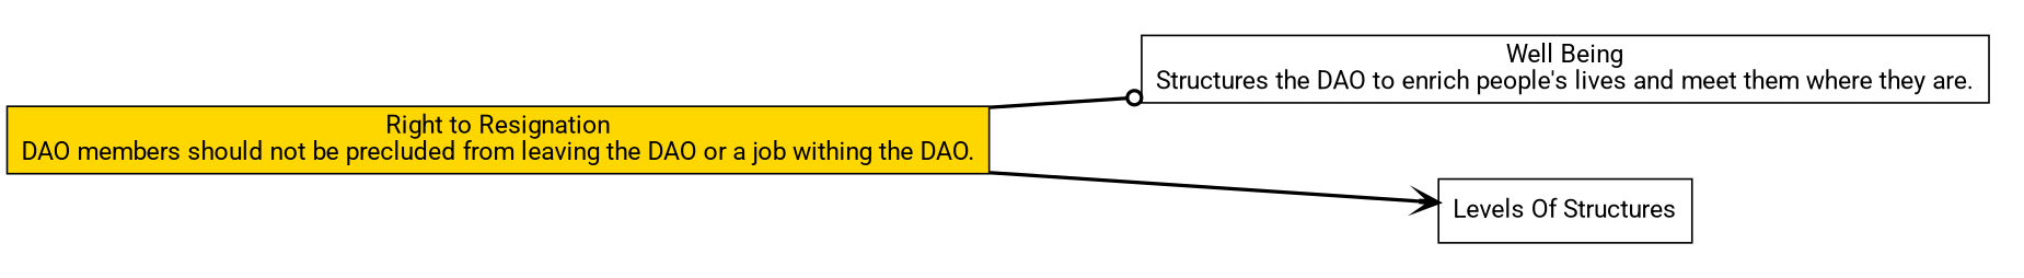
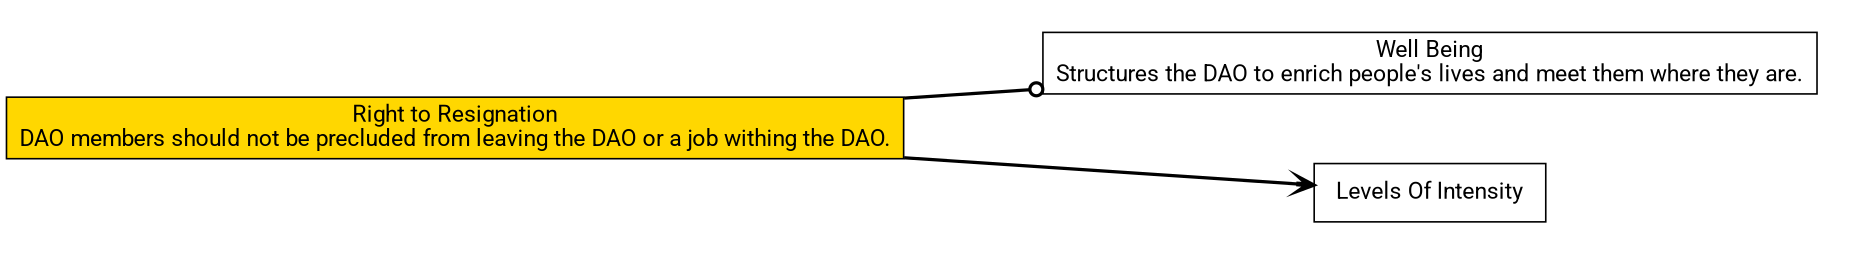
  digraph {
    nodesep=0.6
    rankdir=LR
    ranksep=1.2
    fontname=Roboto
    node [shape=box style=filled fillcolor=white fontname=Roboto]
    edge [style=bold fontname=Roboto]
    n1 [label="Well Being\nStructures the DAO to enrich people's lives and meet them where they are."]
-   "Levels Of Intensity" [label="Levels Of Structures"]
+   "Levels Of Intensity"
    n3 [label="Right to Resignation\nDAO members should not be precluded from leaving the DAO or a job withing the DAO.\n" fillcolor=gold]
    subgraph cluster_1 {
      rank=min
      style=invis
      n1
      "Levels Of Intensity"
    }
    n3 -> n1 [arrowhead=odot]
    n3 -> "Levels Of Intensity" [arrowhead=vee]
  }
